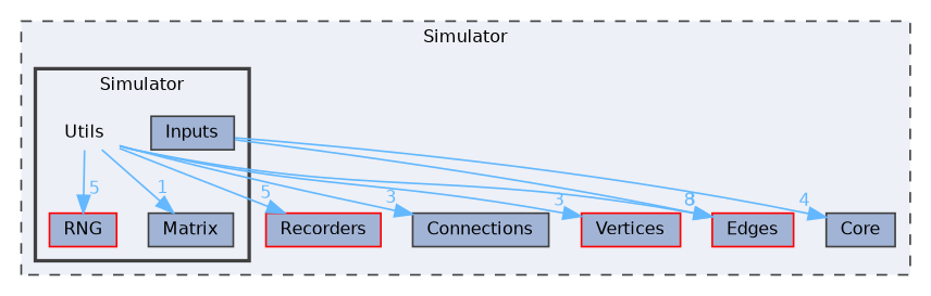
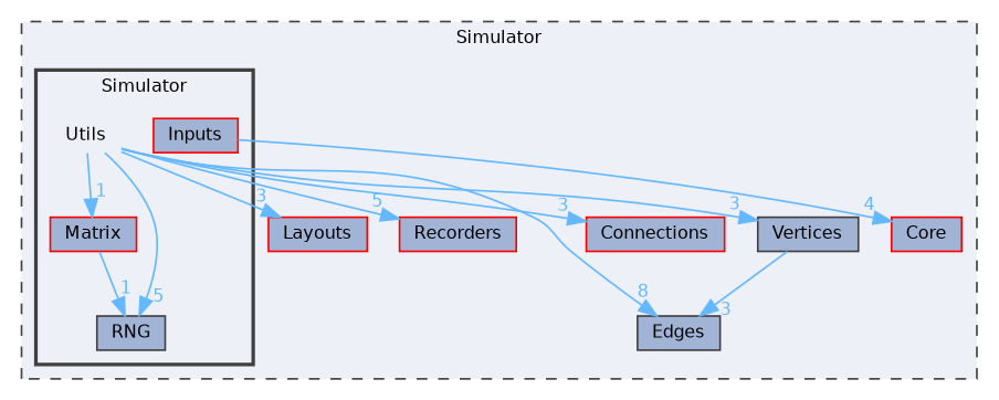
  digraph {
    compound=true
    node [fontname=Helvetica fontsize=10 shape=box color=red fillcolor="#a2b4d6" style=filled]
    edge [color=steelblue1 fontcolor=steelblue1 fontname=Helvetica fontsize=10 headlabel=3 labeldistance=1.5 labelfontname=Helvetica labelfontsize=10]
    n1 [height=0.2 label=Utils shape=plaintext width=0.4 color="" fillcolor="" style=""]
-   n2 [color=grey25 height=0.2 label=Inputs width=0.4]
-   n3 [color=grey25 height=0.2 label=Matrix width=0.4]
-   n4 [height=0.2 label=RNG width=0.4]
+   n2 [height=0.2 label=Inputs width=0.4]
+   n3 [height=0.2 label=Matrix width=0.4]
+   n4 [color=grey25 height=0.2 label=RNG width=0.4]
+   n5 [height=0.2 label=Layouts width=0.4]
    n6 [height=0.2 label=Recorders width=0.4]
-   n7 [color=grey25 height=0.2 label=Core width=0.4]
-   n8 [height=0.2 label=Edges width=0.4]
-   n9 [color=grey25 height=0.2 label=Connections width=0.4]
-   n10 [height=0.2 label=Vertices width=0.4]
+   n7 [height=0.2 label=Core width=0.4]
+   n8 [color=grey25 height=0.2 label=Edges width=0.4]
+   n9 [height=0.2 label=Connections width=0.4]
+   n10 [color=grey25 height=0.2 label=Vertices width=0.4]
    subgraph cluster_1 {
      bgcolor="#edf0f7"
      fontname=Helvetica
      fontsize=10
      label=Simulator
      pencolor=grey25
      style="filled,dashed"
+     n5
      n6
      n7
      n8
      n9
      n10
      subgraph cluster_2 {
        bgcolor="#edf0f7"
        fontname=Helvetica
        fontsize=10
        pencolor=grey25
        style="filled,bold"
        n1
        n2
        n3
        n4
      }
    }
    n1 -> n3 [headlabel=1]
    n1 -> n4 [headlabel=5]
+   n1 -> n5
    n1 -> n6 [headlabel=5]
    n1 -> n8 [headlabel=8]
    n1 -> n9
    n1 -> n10
    n2 -> n7 [headlabel=4]
-   n2 -> n8
+   n10 -> n8
+   n3 -> n4 [headlabel=1]
  }
